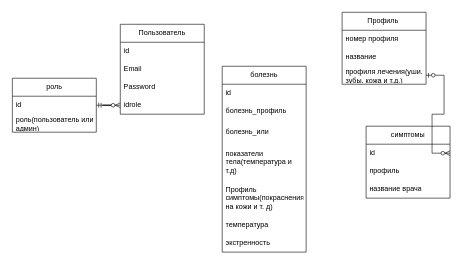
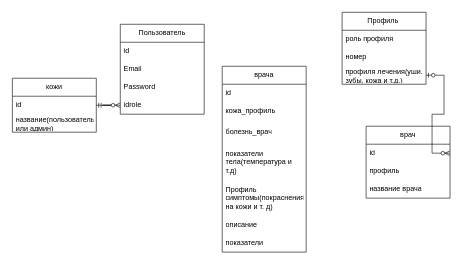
  <mxCell id="0" />
  <mxCell id="1" parent="0" />
  <mxCell id="2" value="Пользователь" style="swimlane;fontStyle=0;childLayout=stackLayout;horizontal=1;startSize=30;horizontalStack=0;resizeParent=1;resizeParentMax=0;resizeLast=0;collapsible=1;marginBottom=0;whiteSpace=wrap;html=1;" parent="1" vertex="1"><mxGeometry x="200" y="40" width="140" height="150" as="geometry" /></mxCell>
  <mxCell id="3" value="id" style="text;strokeColor=none;fillColor=none;align=left;verticalAlign=middle;spacingLeft=4;spacingRight=4;overflow=hidden;points=[[0,0.5],[1,0.5]];portConstraint=eastwest;rotatable=0;whiteSpace=wrap;html=1;" parent="2" vertex="1"><mxGeometry y="30" width="140" height="30" as="geometry" /></mxCell>
  <mxCell id="4" value="Email" style="text;strokeColor=none;fillColor=none;align=left;verticalAlign=middle;spacingLeft=4;spacingRight=4;overflow=hidden;points=[[0,0.5],[1,0.5]];portConstraint=eastwest;rotatable=0;whiteSpace=wrap;html=1;" parent="2" vertex="1"><mxGeometry y="60" width="140" height="30" as="geometry" /></mxCell>
  <mxCell id="5" value="Password" style="text;strokeColor=none;fillColor=none;align=left;verticalAlign=middle;spacingLeft=4;spacingRight=4;overflow=hidden;points=[[0,0.5],[1,0.5]];portConstraint=eastwest;rotatable=0;whiteSpace=wrap;html=1;" parent="2" vertex="1"><mxGeometry y="90" width="140" height="30" as="geometry" /></mxCell>
  <mxCell id="6" value="idrole" style="text;strokeColor=none;fillColor=none;align=left;verticalAlign=middle;spacingLeft=4;spacingRight=4;overflow=hidden;points=[[0,0.5],[1,0.5]];portConstraint=eastwest;rotatable=0;whiteSpace=wrap;html=1;" parent="2" vertex="1"><mxGeometry y="120" width="140" height="30" as="geometry" /></mxCell>
- <mxCell id="7" value="роль" style="swimlane;fontStyle=0;childLayout=stackLayout;horizontal=1;startSize=30;horizontalStack=0;resizeParent=1;resizeParentMax=0;resizeLast=0;collapsible=1;marginBottom=0;whiteSpace=wrap;html=1;" parent="1" vertex="1"><mxGeometry x="20" y="130" width="140" height="90" as="geometry" /></mxCell>
+ <mxCell id="7" value="кожи" style="swimlane;fontStyle=0;childLayout=stackLayout;horizontal=1;startSize=30;horizontalStack=0;resizeParent=1;resizeParentMax=0;resizeLast=0;collapsible=1;marginBottom=0;whiteSpace=wrap;html=1;" parent="1" vertex="1"><mxGeometry x="20" y="130" width="140" height="90" as="geometry" /></mxCell>
  <mxCell id="8" value="id&amp;nbsp;" style="text;strokeColor=none;fillColor=none;align=left;verticalAlign=middle;spacingLeft=4;spacingRight=4;overflow=hidden;points=[[0,0.5],[1,0.5]];portConstraint=eastwest;rotatable=0;whiteSpace=wrap;html=1;" parent="7" vertex="1"><mxGeometry y="30" width="140" height="30" as="geometry" /></mxCell>
- <mxCell id="9" value="роль(пользователь или админ)" style="text;strokeColor=none;fillColor=none;align=left;verticalAlign=middle;spacingLeft=4;spacingRight=4;overflow=hidden;points=[[0,0.5],[1,0.5]];portConstraint=eastwest;rotatable=0;whiteSpace=wrap;html=1;" parent="7" vertex="1"><mxGeometry y="60" width="140" height="30" as="geometry" /></mxCell>
- <mxCell id="10" value="болезнь" style="swimlane;fontStyle=0;childLayout=stackLayout;horizontal=1;startSize=30;horizontalStack=0;resizeParent=1;resizeParentMax=0;resizeLast=0;collapsible=1;marginBottom=0;whiteSpace=wrap;html=1;" parent="1" vertex="1"><mxGeometry x="370" y="110" width="140" height="310" as="geometry" /></mxCell>
+ <mxCell id="9" value="название(пользователь или админ)" style="text;strokeColor=none;fillColor=none;align=left;verticalAlign=middle;spacingLeft=4;spacingRight=4;overflow=hidden;points=[[0,0.5],[1,0.5]];portConstraint=eastwest;rotatable=0;whiteSpace=wrap;html=1;" parent="7" vertex="1"><mxGeometry y="60" width="140" height="30" as="geometry" /></mxCell>
+ <mxCell id="10" value="врача" style="swimlane;fontStyle=0;childLayout=stackLayout;horizontal=1;startSize=30;horizontalStack=0;resizeParent=1;resizeParentMax=0;resizeLast=0;collapsible=1;marginBottom=0;whiteSpace=wrap;html=1;" parent="1" vertex="1"><mxGeometry x="370" y="110" width="140" height="310" as="geometry" /></mxCell>
  <mxCell id="11" value="id" style="text;strokeColor=none;fillColor=none;align=left;verticalAlign=middle;spacingLeft=4;spacingRight=4;overflow=hidden;points=[[0,0.5],[1,0.5]];portConstraint=eastwest;rotatable=0;whiteSpace=wrap;html=1;" parent="10" vertex="1"><mxGeometry y="30" width="140" height="30" as="geometry" /></mxCell>
- <mxCell id="12" value="болезнь_профиль" style="text;strokeColor=none;fillColor=none;align=left;verticalAlign=middle;spacingLeft=4;spacingRight=4;overflow=hidden;points=[[0,0.5],[1,0.5]];portConstraint=eastwest;rotatable=0;whiteSpace=wrap;html=1;" parent="10" vertex="1"><mxGeometry y="60" width="140" height="30" as="geometry" /></mxCell>
- <mxCell id="13" value="болезнь_или" style="text;strokeColor=none;fillColor=none;align=left;verticalAlign=middle;spacingLeft=4;spacingRight=4;overflow=hidden;points=[[0,0.5],[1,0.5]];portConstraint=eastwest;rotatable=0;whiteSpace=wrap;html=1;" parent="10" vertex="1"><mxGeometry y="90" width="140" height="40" as="geometry" /></mxCell>
+ <mxCell id="12" value="кожа_профиль" style="text;strokeColor=none;fillColor=none;align=left;verticalAlign=middle;spacingLeft=4;spacingRight=4;overflow=hidden;points=[[0,0.5],[1,0.5]];portConstraint=eastwest;rotatable=0;whiteSpace=wrap;html=1;" parent="10" vertex="1"><mxGeometry y="60" width="140" height="30" as="geometry" /></mxCell>
+ <mxCell id="13" value="болезнь_врач" style="text;strokeColor=none;fillColor=none;align=left;verticalAlign=middle;spacingLeft=4;spacingRight=4;overflow=hidden;points=[[0,0.5],[1,0.5]];portConstraint=eastwest;rotatable=0;whiteSpace=wrap;html=1;" parent="10" vertex="1"><mxGeometry y="90" width="140" height="40" as="geometry" /></mxCell>
  <mxCell id="14" value="показатели тела(температура и т.д)" style="text;strokeColor=none;fillColor=none;align=left;verticalAlign=middle;spacingLeft=4;spacingRight=4;overflow=hidden;points=[[0,0.5],[1,0.5]];portConstraint=eastwest;rotatable=0;whiteSpace=wrap;html=1;" parent="10" vertex="1"><mxGeometry y="130" width="140" height="60" as="geometry" /></mxCell>
  <mxCell id="15" value="Профиль симптомы(покраснения на кожи и т. д)" style="text;strokeColor=none;fillColor=none;align=left;verticalAlign=middle;spacingLeft=4;spacingRight=4;overflow=hidden;points=[[0,0.5],[1,0.5]];portConstraint=eastwest;rotatable=0;whiteSpace=wrap;html=1;" parent="10" vertex="1"><mxGeometry y="190" width="140" height="60" as="geometry" /></mxCell>
- <mxCell id="16" value="температура&amp;nbsp;" style="text;strokeColor=none;fillColor=none;align=left;verticalAlign=middle;spacingLeft=4;spacingRight=4;overflow=hidden;points=[[0,0.5],[1,0.5]];portConstraint=eastwest;rotatable=0;whiteSpace=wrap;html=1;" parent="10" vertex="1"><mxGeometry y="250" width="140" height="30" as="geometry" /></mxCell>
- <mxCell id="17" value="экстренность&amp;nbsp;" style="text;strokeColor=none;fillColor=none;align=left;verticalAlign=middle;spacingLeft=4;spacingRight=4;overflow=hidden;points=[[0,0.5],[1,0.5]];portConstraint=eastwest;rotatable=0;whiteSpace=wrap;html=1;" parent="10" vertex="1"><mxGeometry y="280" width="140" height="30" as="geometry" /></mxCell>
- <mxCell id="18" value="симптомы" style="swimlane;fontStyle=0;childLayout=stackLayout;horizontal=1;startSize=30;horizontalStack=0;resizeParent=1;resizeParentMax=0;resizeLast=0;collapsible=1;marginBottom=0;whiteSpace=wrap;html=1;" parent="1" vertex="1"><mxGeometry x="610" y="210" width="140" height="120" as="geometry" /></mxCell>
+ <mxCell id="16" value="описание&amp;nbsp;" style="text;strokeColor=none;fillColor=none;align=left;verticalAlign=middle;spacingLeft=4;spacingRight=4;overflow=hidden;points=[[0,0.5],[1,0.5]];portConstraint=eastwest;rotatable=0;whiteSpace=wrap;html=1;" parent="10" vertex="1"><mxGeometry y="250" width="140" height="30" as="geometry" /></mxCell>
+ <mxCell id="17" value="показатели&amp;nbsp;" style="text;strokeColor=none;fillColor=none;align=left;verticalAlign=middle;spacingLeft=4;spacingRight=4;overflow=hidden;points=[[0,0.5],[1,0.5]];portConstraint=eastwest;rotatable=0;whiteSpace=wrap;html=1;" parent="10" vertex="1"><mxGeometry y="280" width="140" height="30" as="geometry" /></mxCell>
+ <mxCell id="18" value="врач" style="swimlane;fontStyle=0;childLayout=stackLayout;horizontal=1;startSize=30;horizontalStack=0;resizeParent=1;resizeParentMax=0;resizeLast=0;collapsible=1;marginBottom=0;whiteSpace=wrap;html=1;" parent="1" vertex="1"><mxGeometry x="610" y="210" width="140" height="120" as="geometry" /></mxCell>
  <mxCell id="19" value="id" style="text;strokeColor=none;fillColor=none;align=left;verticalAlign=middle;spacingLeft=4;spacingRight=4;overflow=hidden;points=[[0,0.5],[1,0.5]];portConstraint=eastwest;rotatable=0;whiteSpace=wrap;html=1;" parent="18" vertex="1"><mxGeometry y="30" width="140" height="30" as="geometry" /></mxCell>
  <mxCell id="20" value="профиль" style="text;strokeColor=none;fillColor=none;align=left;verticalAlign=middle;spacingLeft=4;spacingRight=4;overflow=hidden;points=[[0,0.5],[1,0.5]];portConstraint=eastwest;rotatable=0;whiteSpace=wrap;html=1;" parent="18" vertex="1"><mxGeometry y="60" width="140" height="30" as="geometry" /></mxCell>
  <mxCell id="21" value="название врача" style="text;strokeColor=none;fillColor=none;align=left;verticalAlign=middle;spacingLeft=4;spacingRight=4;overflow=hidden;points=[[0,0.5],[1,0.5]];portConstraint=eastwest;rotatable=0;whiteSpace=wrap;html=1;" parent="18" vertex="1"><mxGeometry y="90" width="140" height="30" as="geometry" /></mxCell>
  <mxCell id="22" value="Профиль&amp;nbsp;" style="swimlane;fontStyle=0;childLayout=stackLayout;horizontal=1;startSize=30;horizontalStack=0;resizeParent=1;resizeParentMax=0;resizeLast=0;collapsible=1;marginBottom=0;whiteSpace=wrap;html=1;" parent="1" vertex="1"><mxGeometry x="570" y="20" width="140" height="120" as="geometry" /></mxCell>
- <mxCell id="23" value="номер профиля" style="text;strokeColor=none;fillColor=none;align=left;verticalAlign=middle;spacingLeft=4;spacingRight=4;overflow=hidden;points=[[0,0.5],[1,0.5]];portConstraint=eastwest;rotatable=0;whiteSpace=wrap;html=1;" parent="22" vertex="1"><mxGeometry y="30" width="140" height="30" as="geometry" /></mxCell>
- <mxCell id="24" value="название" style="text;strokeColor=none;fillColor=none;align=left;verticalAlign=middle;spacingLeft=4;spacingRight=4;overflow=hidden;points=[[0,0.5],[1,0.5]];portConstraint=eastwest;rotatable=0;whiteSpace=wrap;html=1;" parent="22" vertex="1"><mxGeometry y="60" width="140" height="30" as="geometry" /></mxCell>
+ <mxCell id="23" value="роль профиля" style="text;strokeColor=none;fillColor=none;align=left;verticalAlign=middle;spacingLeft=4;spacingRight=4;overflow=hidden;points=[[0,0.5],[1,0.5]];portConstraint=eastwest;rotatable=0;whiteSpace=wrap;html=1;" parent="22" vertex="1"><mxGeometry y="30" width="140" height="30" as="geometry" /></mxCell>
+ <mxCell id="24" value="номер" style="text;strokeColor=none;fillColor=none;align=left;verticalAlign=middle;spacingLeft=4;spacingRight=4;overflow=hidden;points=[[0,0.5],[1,0.5]];portConstraint=eastwest;rotatable=0;whiteSpace=wrap;html=1;" parent="22" vertex="1"><mxGeometry y="60" width="140" height="30" as="geometry" /></mxCell>
  <mxCell id="25" value="профиля лечения(уши. зубы, кожа и т.д.)" style="text;strokeColor=none;fillColor=none;align=left;verticalAlign=middle;spacingLeft=4;spacingRight=4;overflow=hidden;points=[[0,0.5],[1,0.5]];portConstraint=eastwest;rotatable=0;whiteSpace=wrap;html=1;" parent="22" vertex="1"><mxGeometry y="90" width="140" height="30" as="geometry" /></mxCell>
  <mxCell id="26" value="" style="edgeStyle=entityRelationEdgeStyle;fontSize=12;html=1;endArrow=ERzeroToMany;startArrow=ERmandOne;rounded=0;exitX=1;exitY=0.5;exitDx=0;exitDy=0;entryX=0;entryY=0.5;entryDx=0;entryDy=0;" parent="1" source="8" target="6" edge="1"><mxGeometry width="100" height="100" relative="1" as="geometry"><mxPoint x="440" y="290" as="sourcePoint" /><mxPoint x="540" y="190" as="targetPoint" /></mxGeometry></mxCell>
  <mxCell id="27" value="" style="edgeStyle=entityRelationEdgeStyle;fontSize=12;html=1;endArrow=ERzeroToMany;startArrow=ERzeroToOne;rounded=0;entryX=1;entryY=0.5;entryDx=0;entryDy=0;exitX=1;exitY=0.5;exitDx=0;exitDy=0;" parent="1" source="25" target="19" edge="1"><mxGeometry width="100" height="100" relative="1" as="geometry"><mxPoint x="740" y="130" as="sourcePoint" /><mxPoint x="820" y="200" as="targetPoint" /><Array as="points"><mxPoint x="600" y="250" /></Array></mxGeometry></mxCell>
